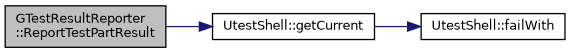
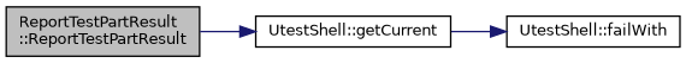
  digraph {
    rankdir=LR
    node [color=black fillcolor=white fontname=Helvetica fontsize=10 shape=record style=filled]
    edge [color=midnightblue fontname=Helvetica fontsize=10 labelfontname=Helvetica labelfontsize=10 style=solid]
-   n1 [fillcolor=grey75 fontcolor=black height=0.2 label="GTestResultReporter\l::ReportTestPartResult" width=0.4]
+   n1 [fillcolor=grey75 fontcolor=black height=0.2 label="ReportTestPartResult\l::ReportTestPartResult" width=0.4]
    n2 [height=0.2 label="UtestShell::getCurrent" width=0.4]
    n3 [height=0.2 label="UtestShell::failWith" width=0.4]
    n1 -> n2
    n2 -> n3
  }
